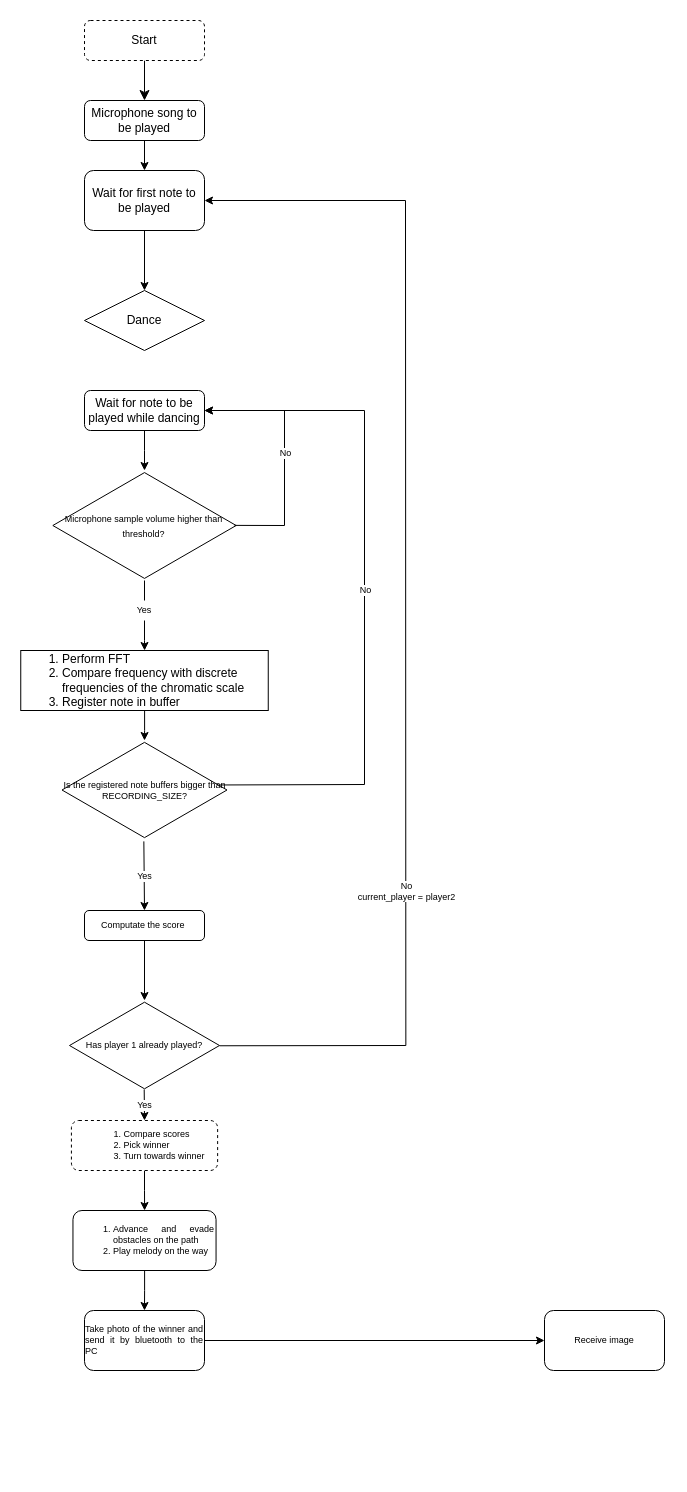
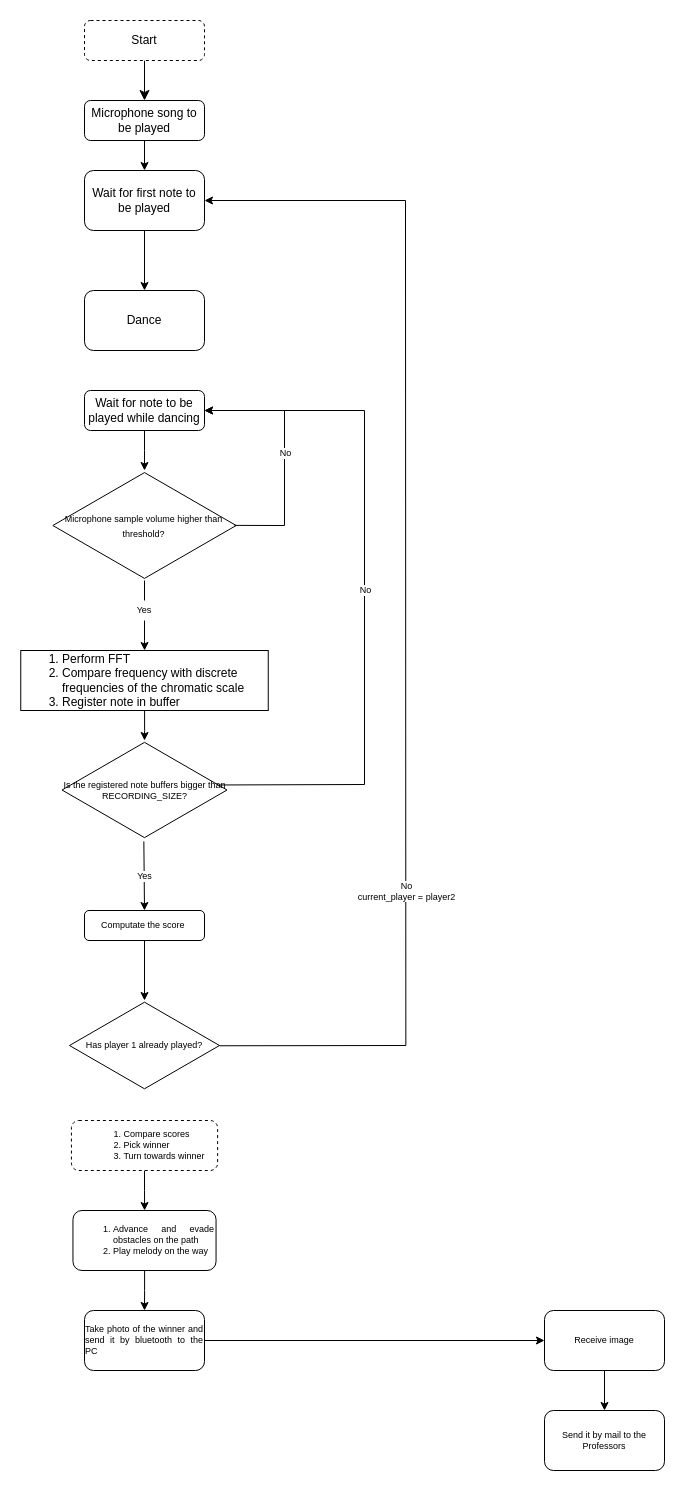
  <mxCell id="0" />
  <mxCell id="1" parent="0" />
  <mxCell id="2" value="" style="rounded=0;html=1;jettySize=auto;orthogonalLoop=1;fontSize=11;endArrow=classic;endFill=1;endSize=8;strokeWidth=1;shadow=0;labelBackgroundColor=none;edgeStyle=orthogonalEdgeStyle;entryX=0.5;entryY=0;entryDx=0;entryDy=0;" parent="1" source="3" target="5" edge="1"><mxGeometry relative="1" as="geometry"><mxPoint x="143.99" y="150" as="targetPoint" /></mxGeometry></mxCell>
  <mxCell id="3" value="Start" style="rounded=1;whiteSpace=wrap;html=1;fontSize=12;glass=0;strokeWidth=1;shadow=0;dashed=1;" parent="1" vertex="1"><mxGeometry x="84" y="20" width="120" height="40" as="geometry" /></mxCell>
  <mxCell id="4" value="" style="edgeStyle=orthogonalEdgeStyle;rounded=0;orthogonalLoop=1;jettySize=auto;html=1;fontSize=9;endArrow=classic;endFill=1;" edge="1" parent="1" source="5" target="28"><mxGeometry relative="1" as="geometry" /></mxCell>
  <mxCell id="5" value="Microphone song to be played" style="rounded=1;whiteSpace=wrap;html=1;fontSize=12;glass=0;strokeWidth=1;shadow=0;" vertex="1" parent="1"><mxGeometry x="84" y="100" width="120" height="40" as="geometry" /></mxCell>
  <mxCell id="6" value="" style="edgeStyle=orthogonalEdgeStyle;rounded=0;orthogonalLoop=1;jettySize=auto;html=1;endArrow=classic;endFill=1;" edge="1" parent="1" source="7" target="9"><mxGeometry relative="1" as="geometry" /></mxCell>
  <mxCell id="7" value="Wait for note to be played while dancing" style="rounded=1;whiteSpace=wrap;html=1;fontSize=12;glass=0;strokeWidth=1;shadow=0;" vertex="1" parent="1"><mxGeometry x="84" y="390" width="120" height="40" as="geometry" /></mxCell>
  <mxCell id="8" value="" style="edgeStyle=orthogonalEdgeStyle;rounded=0;orthogonalLoop=1;jettySize=auto;html=1;fontSize=9;endArrow=classic;endFill=1;startArrow=none;" edge="1" parent="1" source="14" target="13"><mxGeometry relative="1" as="geometry" /></mxCell>
  <mxCell id="9" value="&lt;font style=&quot;font-size: 9px&quot;&gt;Microphone sample volume higher than threshold?&lt;/font&gt;" style="html=1;whiteSpace=wrap;aspect=fixed;shape=isoRectangle;" vertex="1" parent="1"><mxGeometry x="52.34" y="470" width="183.33" height="110" as="geometry" /></mxCell>
  <mxCell id="10" value="" style="endArrow=classic;html=1;rounded=0;fontSize=9;entryX=1;entryY=0.5;entryDx=0;entryDy=0;exitX=0.991;exitY=0.499;exitDx=0;exitDy=0;exitPerimeter=0;" edge="1" parent="1" source="9" target="7"><mxGeometry relative="1" as="geometry"><mxPoint x="238" y="524.73" as="sourcePoint" /><mxPoint x="338" y="524.73" as="targetPoint" /><Array as="points"><mxPoint x="284" y="525" /><mxPoint x="284" y="410" /></Array></mxGeometry></mxCell>
  <mxCell id="11" value="No" style="edgeLabel;resizable=0;html=1;align=center;verticalAlign=middle;fontSize=9;" connectable="0" vertex="1" parent="10"><mxGeometry relative="1" as="geometry" /></mxCell>
  <mxCell id="12" value="" style="edgeStyle=orthogonalEdgeStyle;rounded=0;orthogonalLoop=1;jettySize=auto;html=1;fontSize=9;endArrow=classic;endFill=1;" edge="1" parent="1" source="13" target="16"><mxGeometry relative="1" as="geometry" /></mxCell>
  <mxCell id="13" value="&lt;div&gt;&lt;ol&gt;&lt;li&gt;&lt;span style=&quot;text-align: justify&quot;&gt;Perform FFT&lt;/span&gt;&lt;/li&gt;&lt;li&gt;&lt;span style=&quot;text-align: justify&quot;&gt;Compare frequency with discrete frequencies of the chromatic scale&lt;/span&gt;&lt;/li&gt;&lt;li&gt;&lt;span style=&quot;text-align: justify&quot;&gt;Register note in buffer&lt;/span&gt;&lt;/li&gt;&lt;/ol&gt;&lt;/div&gt;" style="whiteSpace=wrap;html=1;align=left;" vertex="1" parent="1"><mxGeometry x="20.25" y="650" width="247.5" height="60" as="geometry" /></mxCell>
  <mxCell id="14" value="Yes" style="text;html=1;strokeColor=none;fillColor=none;align=center;verticalAlign=middle;whiteSpace=wrap;rounded=0;fontSize=9;" vertex="1" parent="1"><mxGeometry x="134.01" y="600" width="19.99" height="20" as="geometry" /></mxCell>
  <mxCell id="15" value="" style="edgeStyle=orthogonalEdgeStyle;rounded=0;orthogonalLoop=1;jettySize=auto;html=1;fontSize=9;endArrow=none;endFill=1;" edge="1" parent="1" source="9" target="14"><mxGeometry relative="1" as="geometry"><mxPoint x="143.923" y="580" as="sourcePoint" /><mxPoint x="144" y="660" as="targetPoint" /></mxGeometry></mxCell>
  <mxCell id="16" value="Is the registered note buffers bigger than RECORDING_SIZE?" style="html=1;whiteSpace=wrap;aspect=fixed;shape=isoRectangle;fontSize=9;" vertex="1" parent="1"><mxGeometry x="61.51" y="740" width="165" height="99" as="geometry" /></mxCell>
  <mxCell id="17" value="" style="endArrow=classic;html=1;rounded=0;fontSize=9;entryX=1;entryY=0.5;entryDx=0;entryDy=0;" edge="1" parent="1" target="7"><mxGeometry relative="1" as="geometry"><mxPoint x="219" y="784.47" as="sourcePoint" /><mxPoint x="319" y="784.47" as="targetPoint" /><Array as="points"><mxPoint x="364" y="784" /><mxPoint x="364" y="410" /></Array></mxGeometry></mxCell>
  <mxCell id="18" value="No" style="edgeLabel;resizable=0;html=1;align=center;verticalAlign=middle;fontSize=9;" connectable="0" vertex="1" parent="17"><mxGeometry relative="1" as="geometry" /></mxCell>
  <mxCell id="19" value="" style="endArrow=classic;html=1;rounded=0;fontSize=9;exitX=0.496;exitY=1.019;exitDx=0;exitDy=0;exitPerimeter=0;" edge="1" parent="1" source="16"><mxGeometry relative="1" as="geometry"><mxPoint x="143.55" y="850" as="sourcePoint" /><mxPoint x="144" y="910" as="targetPoint" /></mxGeometry></mxCell>
  <mxCell id="20" value="Yes" style="edgeLabel;resizable=0;html=1;align=center;verticalAlign=middle;fontSize=9;" connectable="0" vertex="1" parent="19"><mxGeometry relative="1" as="geometry" /></mxCell>
- <mxCell id="21" value="Dance" style="rhombus;whiteSpace=wrap;html=1;glass=0;strokeWidth=1;shadow=0;" vertex="1" parent="1"><mxGeometry x="84" y="290" width="120" height="60" as="geometry" /></mxCell>
+ <mxCell id="21" value="Dance" style="whiteSpace=wrap;html=1;rounded=1;glass=0;strokeWidth=1;shadow=0;" vertex="1" parent="1"><mxGeometry x="84" y="290" width="120" height="60" as="geometry" /></mxCell>
  <mxCell id="22" value="" style="edgeStyle=orthogonalEdgeStyle;rounded=0;orthogonalLoop=1;jettySize=auto;html=1;fontSize=9;endArrow=classic;endFill=1;" edge="1" parent="1" source="23" target="24"><mxGeometry relative="1" as="geometry" /></mxCell>
  <mxCell id="23" value="Computate the score&amp;nbsp;" style="rounded=1;whiteSpace=wrap;html=1;fontSize=9;" vertex="1" parent="1"><mxGeometry x="84" y="910" width="120" height="30" as="geometry" /></mxCell>
  <mxCell id="24" value="Has player 1 already played?" style="html=1;whiteSpace=wrap;aspect=fixed;shape=isoRectangle;fontSize=9;" vertex="1" parent="1"><mxGeometry x="69" y="1000" width="150" height="90" as="geometry" /></mxCell>
  <mxCell id="25" value="" style="endArrow=classic;html=1;rounded=0;fontSize=9;exitX=0.991;exitY=0.503;exitDx=0;exitDy=0;exitPerimeter=0;entryX=1;entryY=0.5;entryDx=0;entryDy=0;" edge="1" parent="1" target="28"><mxGeometry relative="1" as="geometry"><mxPoint x="219" y="1045.27" as="sourcePoint" /><mxPoint x="405" y="200" as="targetPoint" /><Array as="points"><mxPoint x="405.35" y="1045" /><mxPoint x="405" y="200" /></Array></mxGeometry></mxCell>
  <mxCell id="26" value="No&lt;br&gt;current_player = player2" style="edgeLabel;resizable=0;html=1;align=center;verticalAlign=middle;fontSize=9;" connectable="0" vertex="1" parent="25"><mxGeometry relative="1" as="geometry"><mxPoint y="275" as="offset" /></mxGeometry></mxCell>
  <mxCell id="27" value="" style="edgeStyle=orthogonalEdgeStyle;rounded=0;orthogonalLoop=1;jettySize=auto;html=1;fontSize=9;endArrow=classic;endFill=1;" edge="1" parent="1" source="28" target="21"><mxGeometry relative="1" as="geometry" /></mxCell>
  <mxCell id="28" value="Wait for first note to be played" style="whiteSpace=wrap;html=1;rounded=1;glass=0;strokeWidth=1;shadow=0;" vertex="1" parent="1"><mxGeometry x="84" y="170" width="120" height="60" as="geometry" /></mxCell>
  <mxCell id="29" value="" style="edgeStyle=orthogonalEdgeStyle;rounded=0;orthogonalLoop=1;jettySize=auto;html=1;fontSize=9;endArrow=classic;endFill=1;" edge="1" parent="1" source="30" target="34"><mxGeometry relative="1" as="geometry" /></mxCell>
  <mxCell id="30" value="&lt;div style=&quot;text-align: justify&quot;&gt;&lt;ol&gt;&lt;li&gt;&lt;span&gt;Compare scores&lt;/span&gt;&lt;/li&gt;&lt;li&gt;&lt;span&gt;Pick winner&lt;/span&gt;&lt;/li&gt;&lt;li&gt;&lt;span&gt;Turn towards winner&lt;/span&gt;&lt;/li&gt;&lt;/ol&gt;&lt;/div&gt;" style="rounded=1;whiteSpace=wrap;html=1;fontSize=9;dashed=1;" vertex="1" parent="1"><mxGeometry x="70.91" y="1120" width="146.23" height="50" as="geometry" /></mxCell>
- <mxCell id="31" value="" style="endArrow=classic;html=1;rounded=0;fontSize=9;entryX=0.5;entryY=0;entryDx=0;entryDy=0;exitX=0.498;exitY=0.989;exitDx=0;exitDy=0;exitPerimeter=0;" edge="1" parent="1" source="24" target="30"><mxGeometry relative="1" as="geometry"><mxPoint x="144" y="1110" as="sourcePoint" /><mxPoint x="224" y="1090" as="targetPoint" /></mxGeometry></mxCell>
- <mxCell id="32" value="Yes" style="edgeLabel;resizable=0;html=1;align=center;verticalAlign=middle;fontSize=9;" connectable="0" vertex="1" parent="31"><mxGeometry relative="1" as="geometry" /></mxCell>
  <mxCell id="33" value="" style="edgeStyle=orthogonalEdgeStyle;rounded=0;orthogonalLoop=1;jettySize=auto;html=1;fontSize=9;endArrow=classic;endFill=1;" edge="1" parent="1" source="34" target="36"><mxGeometry relative="1" as="geometry" /></mxCell>
  <mxCell id="34" value="&lt;ol&gt;&lt;li style=&quot;text-align: justify&quot;&gt;&lt;span&gt;Advance and evade obstacles on the path&lt;/span&gt;&lt;/li&gt;&lt;li style=&quot;text-align: justify&quot;&gt;&lt;span&gt;Play melody on the way&lt;/span&gt;&lt;/li&gt;&lt;/ol&gt;" style="rounded=1;whiteSpace=wrap;html=1;fontSize=9;" vertex="1" parent="1"><mxGeometry x="72.46" y="1210" width="143.09" height="60" as="geometry" /></mxCell>
  <mxCell id="35" value="" style="edgeStyle=orthogonalEdgeStyle;rounded=0;orthogonalLoop=1;jettySize=auto;html=1;fontSize=9;endArrow=classic;endFill=1;" edge="1" parent="1" source="36" target="38"><mxGeometry relative="1" as="geometry" /></mxCell>
  <mxCell id="36" value="&lt;div style=&quot;text-align: justify&quot;&gt;&lt;span&gt;Take photo of the winner and send it by bluetooth to the PC&lt;/span&gt;&lt;/div&gt;" style="whiteSpace=wrap;html=1;fontSize=9;rounded=1;" vertex="1" parent="1"><mxGeometry x="83.995" y="1310" width="120" height="60" as="geometry" /></mxCell>
+ <mxCell id="37" value="" style="edgeStyle=orthogonalEdgeStyle;rounded=0;orthogonalLoop=1;jettySize=auto;html=1;fontSize=9;endArrow=classic;endFill=1;" edge="1" parent="1" source="38" target="39"><mxGeometry relative="1" as="geometry" /></mxCell>
  <mxCell id="38" value="Receive image" style="whiteSpace=wrap;html=1;fontSize=9;rounded=1;" vertex="1" parent="1"><mxGeometry x="544.005" y="1310" width="120" height="60" as="geometry" /></mxCell>
+ <mxCell id="39" value="Send it by mail to the Professors" style="whiteSpace=wrap;html=1;fontSize=9;rounded=1;" vertex="1" parent="1"><mxGeometry x="544.005" y="1410" width="120" height="60" as="geometry" /></mxCell>
